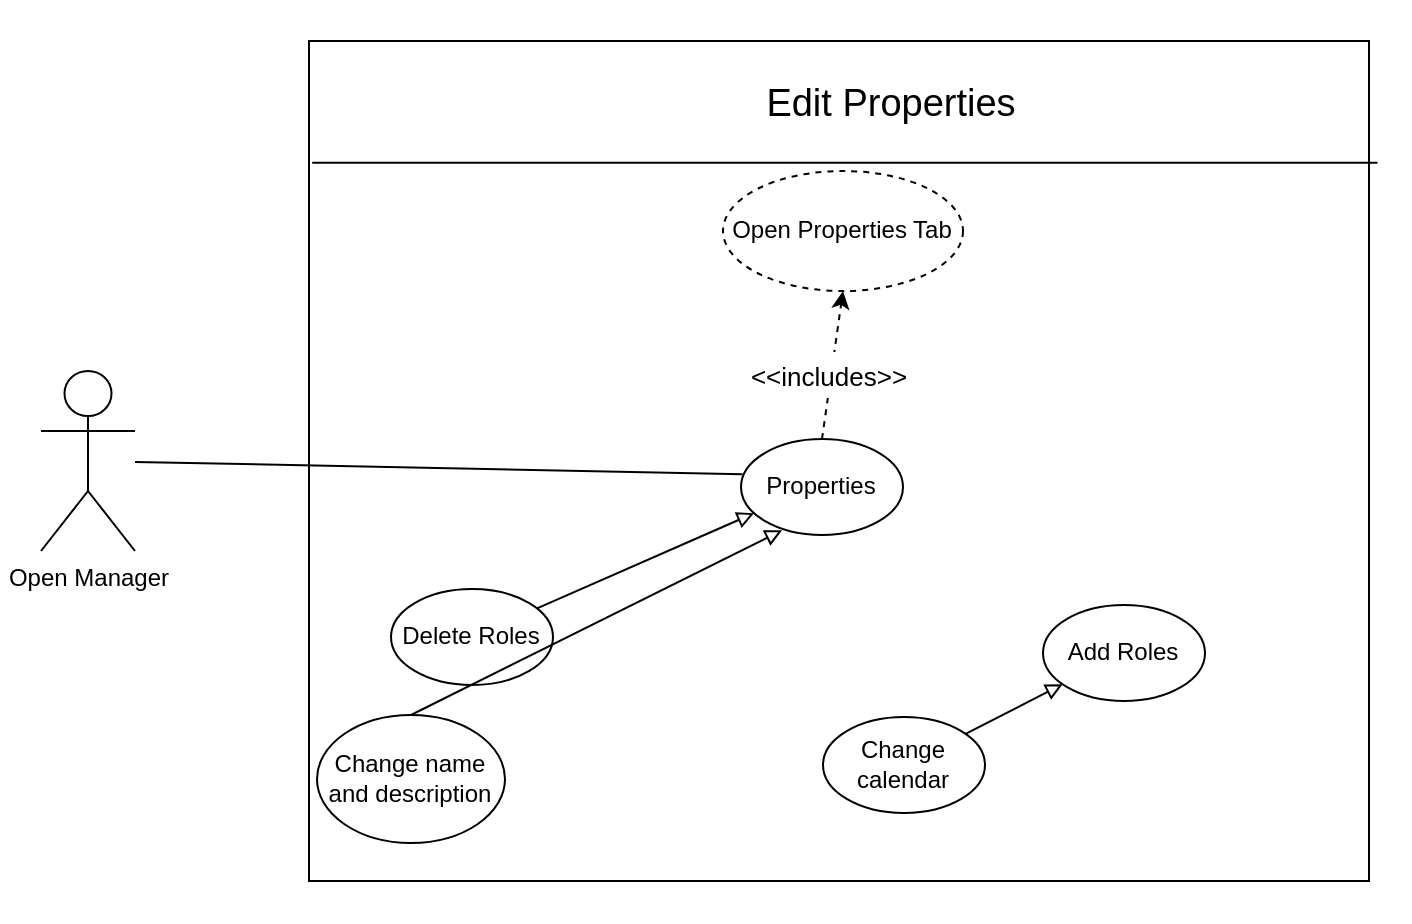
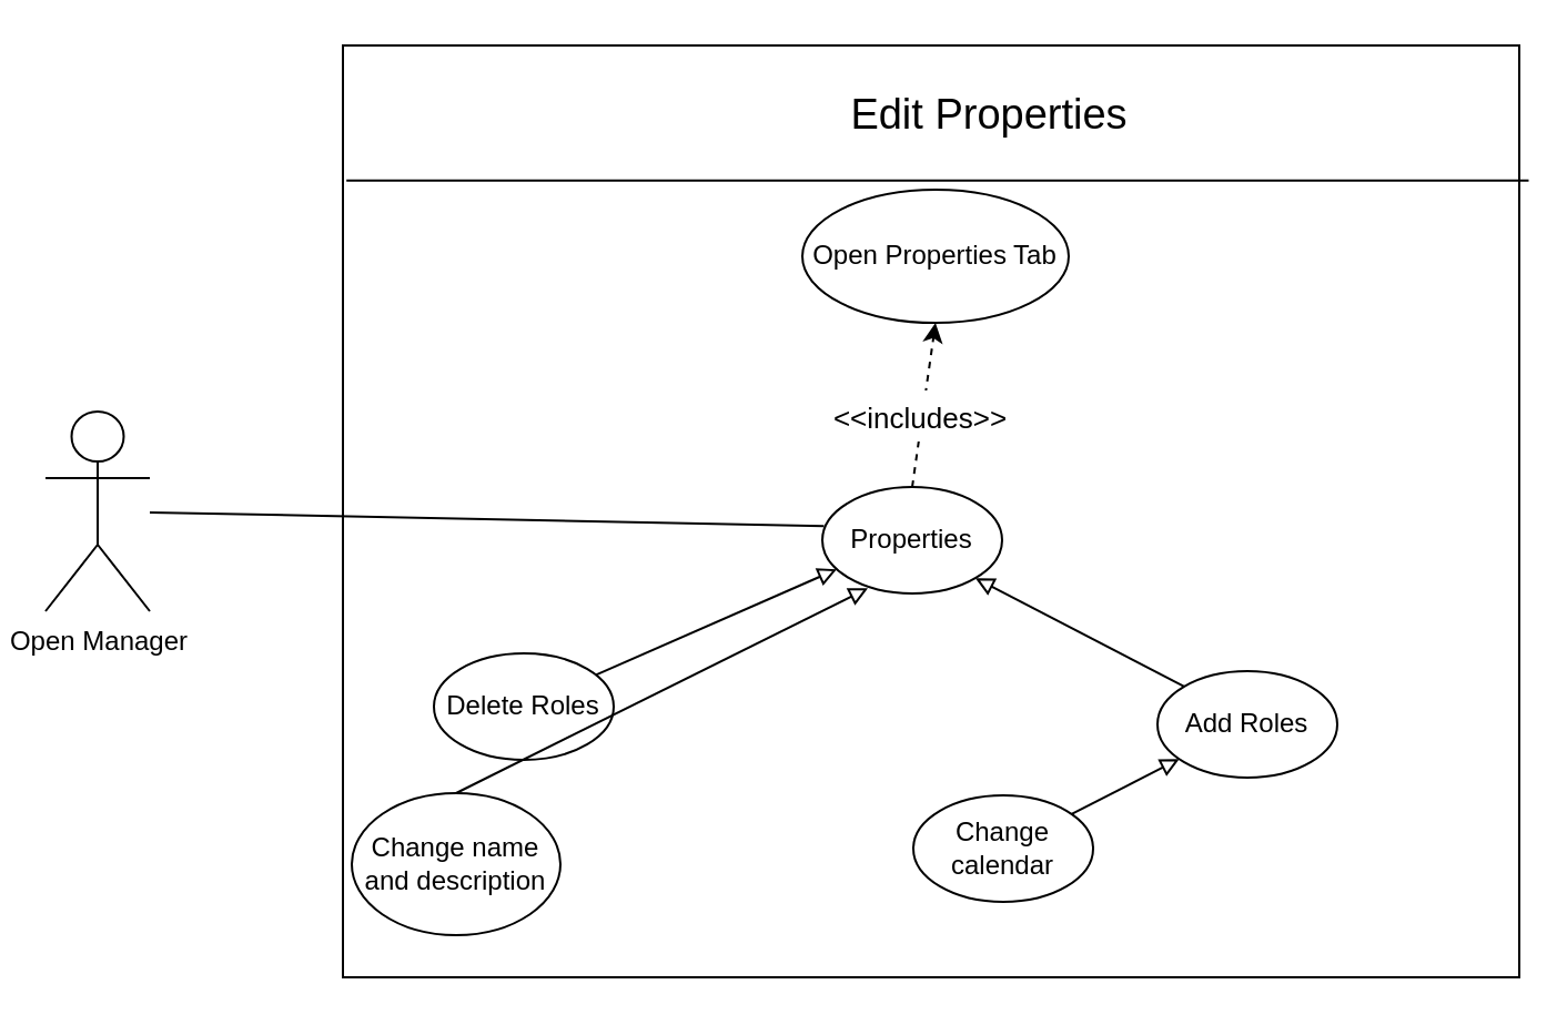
  <mxCell id="0" />
  <mxCell id="1" parent="0" />
  <mxCell id="2" value="Open Manager" style="shape=umlActor;verticalLabelPosition=bottom;verticalAlign=top;html=1;outlineConnect=0;fillColor=none;" parent="1" vertex="1"><mxGeometry x="20" y="185" width="47" height="90" as="geometry" /></mxCell>
  <mxCell id="3" value="" style="rounded=0;whiteSpace=wrap;html=1;fillColor=none;" parent="1" vertex="1"><mxGeometry x="154" y="20" width="530" height="420" as="geometry" /></mxCell>
- <mxCell id="4" value="Open Properties Tab" style="ellipse;whiteSpace=wrap;html=1;fillColor=none;dashed=1;" parent="1" vertex="1"><mxGeometry x="361" y="85" width="120" height="60" as="geometry" /></mxCell>
+ <mxCell id="4" value="Open Properties Tab" style="ellipse;whiteSpace=wrap;html=1;fillColor=none;" parent="1" vertex="1"><mxGeometry x="361" y="85" width="120" height="60" as="geometry" /></mxCell>
  <mxCell id="5" value="&lt;span style=&quot;font-size: 19px;&quot;&gt;Edit Properties&lt;/span&gt;" style="text;html=1;align=center;verticalAlign=middle;resizable=0;points=[];autosize=1;strokeColor=none;fillColor=none;" parent="1" vertex="1"><mxGeometry x="369.5" y="32" width="150" height="40" as="geometry" /></mxCell>
  <mxCell id="6" value="" style="endArrow=none;html=1;rounded=0;fontSize=19;exitX=1.008;exitY=0.145;exitDx=0;exitDy=0;exitPerimeter=0;entryX=0.003;entryY=0.145;entryDx=0;entryDy=0;entryPerimeter=0;" parent="1" source="3" target="3" edge="1"><mxGeometry width="50" height="50" relative="1" as="geometry"><mxPoint x="161" y="89" as="sourcePoint" /><mxPoint x="211" y="39" as="targetPoint" /></mxGeometry></mxCell>
  <mxCell id="7" value="" style="endArrow=none;html=1;rounded=0;fontSize=19;entryX=0.009;entryY=0.366;entryDx=0;entryDy=0;entryPerimeter=0;" parent="1" source="2" target="10" edge="1"><mxGeometry width="50" height="50" relative="1" as="geometry"><mxPoint x="161" y="299" as="sourcePoint" /><mxPoint x="361" y="241.5" as="targetPoint" /></mxGeometry></mxCell>
  <mxCell id="8" value="" style="endArrow=classic;html=1;rounded=0;fontSize=19;entryX=0.5;entryY=1;entryDx=0;entryDy=0;exitX=0.5;exitY=0;exitDx=0;exitDy=0;dashed=1;" parent="1" source="10" target="4" edge="1"><mxGeometry width="50" height="50" relative="1" as="geometry"><mxPoint x="412.5" y="214" as="sourcePoint" /><mxPoint x="211" y="249" as="targetPoint" /></mxGeometry></mxCell>
  <mxCell id="9" value="&lt;font style=&quot;font-size: 13px;&quot;&gt;&amp;lt;&amp;lt;includes&amp;gt;&amp;gt;&lt;/font&gt;" style="edgeLabel;html=1;align=center;verticalAlign=middle;resizable=0;points=[];fontSize=19;" parent="8" vertex="1" connectable="0"><mxGeometry x="-0.469" relative="1" as="geometry"><mxPoint y="-13" as="offset" /></mxGeometry></mxCell>
  <mxCell id="10" value="Properties" style="ellipse;whiteSpace=wrap;html=1;fillColor=none;" parent="1" vertex="1"><mxGeometry x="370" y="219" width="81" height="48" as="geometry" /></mxCell>
  <mxCell id="11" value="Change calendar" style="ellipse;whiteSpace=wrap;html=1;fillColor=none;" parent="1" vertex="1"><mxGeometry x="411" y="358" width="81" height="48" as="geometry" /></mxCell>
  <mxCell id="12" value="Change name and description" style="ellipse;whiteSpace=wrap;html=1;fillColor=none;" parent="1" vertex="1"><mxGeometry x="158" y="357" width="94" height="64" as="geometry" /></mxCell>
  <mxCell id="13" value="Add Roles" style="ellipse;whiteSpace=wrap;html=1;fillColor=none;" parent="1" vertex="1"><mxGeometry x="521" y="302" width="81" height="48" as="geometry" /></mxCell>
  <mxCell id="14" value="Delete Roles" style="ellipse;whiteSpace=wrap;html=1;fillColor=none;" parent="1" vertex="1"><mxGeometry x="195" y="294" width="81" height="48" as="geometry" /></mxCell>
  <mxCell id="15" value="" style="endArrow=block;html=1;rounded=0;fontSize=13;endFill=0;entryX=0.08;entryY=0.773;entryDx=0;entryDy=0;entryPerimeter=0;" parent="1" edge="1"><mxGeometry width="50" height="50" relative="1" as="geometry"><mxPoint x="268.017" y="303.693" as="sourcePoint" /><mxPoint x="376.48" y="256.104" as="targetPoint" /></mxGeometry></mxCell>
  <mxCell id="16" value="" style="endArrow=block;html=1;rounded=0;fontSize=13;endFill=0;exitX=0.5;exitY=0;exitDx=0;exitDy=0;entryX=0.253;entryY=0.951;entryDx=0;entryDy=0;entryPerimeter=0;" parent="1" source="12" target="10" edge="1"><mxGeometry width="50" height="50" relative="1" as="geometry"><mxPoint x="278.017" y="313.693" as="sourcePoint" /><mxPoint x="390" y="259" as="targetPoint" /></mxGeometry></mxCell>
  <mxCell id="17" value="" style="endArrow=block;html=1;rounded=0;fontSize=13;endFill=0;" parent="1" source="11" target="13" edge="1"><mxGeometry width="50" height="50" relative="1" as="geometry"><mxPoint x="288.017" y="323.693" as="sourcePoint" /><mxPoint x="396.48" y="276.104" as="targetPoint" /></mxGeometry></mxCell>
+ <mxCell id="18" value="" style="endArrow=block;html=1;rounded=0;fontSize=13;endFill=0;entryX=1;entryY=1;entryDx=0;entryDy=0;exitX=0;exitY=0;exitDx=0;exitDy=0;" parent="1" source="13" target="10" edge="1"><mxGeometry width="50" height="50" relative="1" as="geometry"><mxPoint x="298.017" y="333.693" as="sourcePoint" /><mxPoint x="406.48" y="286.104" as="targetPoint" /></mxGeometry></mxCell>
